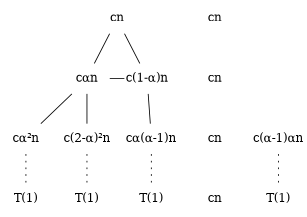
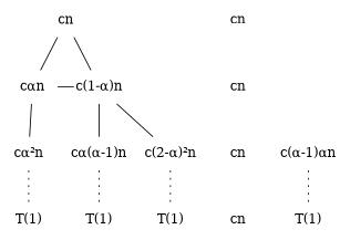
  digraph {
    node [margin=0.0001 shape=none]
    edge [dir=none]
    n1 [label=cn]
    n2 [label=cn]
    n3 [label="cαn"]
    n4 [label="c(1-α)n"]
    n5 [label=cn]
    n6 [label="cα²n"]
    n7 [label="c(α-1)αn"]
    n8 [label="cα(α-1)n"]
    n9 [label="c(2-α)²n"]
    n10 [label=cn]
    n11 [label="T(1)"]
    n12 [label="T(1)"]
    n13 [label="T(1)"]
    n14 [label="T(1)"]
    n15 [label=cn]
    subgraph sub_1 {
      rank=same
      n1
      n2
    }
    subgraph sub_2 {
      rank=same
      n3
      n4
      n5
    }
    subgraph sub_3 {
      rank=same
      n6
      n7
      n8
      n9
      n10
    }
    subgraph sub_4 {
      rank=same
      n11
      n12
      n13
      n14
      n15
    }
    subgraph sub_5 {
      n6
      n7
      n8
      n9
      n11
      n12
      n13
      n14
    }
    subgraph sub_6 {
      n2
      n5
      n10
      n15
    }
    n1 -> n3
    n1 -> n4
    n2 -> n5 [style=invis]
    n3 -> n4
    n3 -> n6
    n4 -> n8
-   n3 -> n9
+   n4 -> n9
    n5 -> n10 [style=invis]
    n6 -> n11 [style=dotted]
    n7 -> n12 [style=dotted]
    n8 -> n13 [style=dotted]
    n9 -> n14 [style=dotted]
    n10 -> n15 [style=invis]
  }
